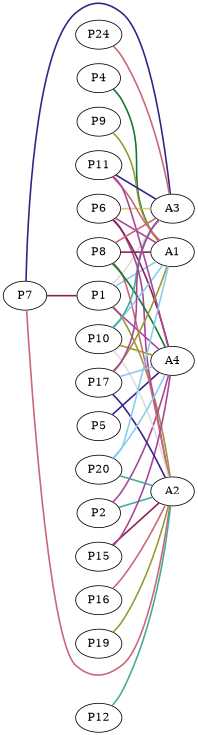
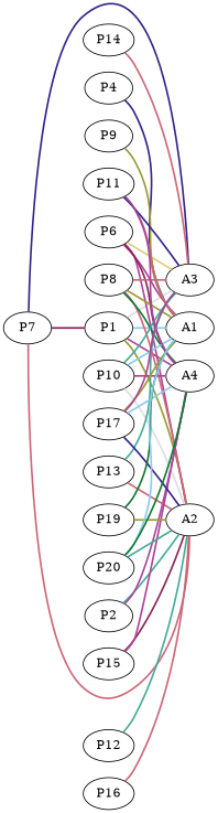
  graph {
    rankdir=LR
    edge [color="#AA4499" style=bold]
    P1
    A1
    A2
    A3
    A4
    P2
    P4
-   P5
    P6
    P7
    P8
    P9
    P10
    P11
    P12
-   P14 [label=P24]
+   P13
+   P14
    P15
    P16
    P17
    P19
    P20
    P1 -- A1 [color="#88CCEE"]
    P1 -- A2 [color="#999933"]
    P1 -- A3 [color="#DDDDDD"]
    P1 -- A4
    P2 -- A2 [color="#44AA99"]
    P2 -- A4
-   P4 -- A1 [color="#117733"]
-   P5 -- A4 [color="#332288"]
+   P4 -- A1 [color="#332288"]
    P6 -- A1
    P6 -- A2
    P6 -- A3 [color="#DDCC77"]
    P6 -- A4 [color="#882255"]
    P7 -- P1 [color="#882255"]
    P7 -- A2 [color="#CC6677"]
    P7 -- A3 [color="#332288"]
-   P8 -- A1 [color="#882255"]
+   P8 -- A1 [color="#999933"]
    P8 -- A2 [color="#CC6677"]
    P8 -- A3 [color="#CC6677"]
    P8 -- A4 [color="#117733"]
    P9 -- A1 [color="#999933"]
    P10 -- A1 [color="#88CCEE"]
    P10 -- A2 [color="#DDDDDD"]
    P10 -- A3 [color="#44AA99"]
-   P10 -- A4 [color="#999933"]
+   P10 -- A4
    P11 -- A1 [color="#CC6677"]
    P11 -- A3 [color="#332288"]
    P11 -- A4
    P12 -- A2 [color="#44AA99"]
+   P13 -- A2 [color="#CC6677"]
+   P13 -- A3 [color="#44AA99"]
    P14 -- A3 [color="#CC6677"]
    P15 -- A2 [color="#882255"]
    P15 -- A4
    P16 -- A2 [color="#CC6677"]
    P17 -- A1 [color="#999933"]
    P17 -- A2 [color="#332288"]
    P17 -- A3
    P17 -- A4 [color="#88CCEE"]
+   P19 -- A1 [color="#117733"]
    P19 -- A2 [color="#999933"]
    P20 -- A1 [color="#88CCEE"]
    P20 -- A2 [color="#44AA99"]
-   P20 -- A4 [color="#88CCEE"]
+   P20 -- A4 [color="#117733"]
  }
